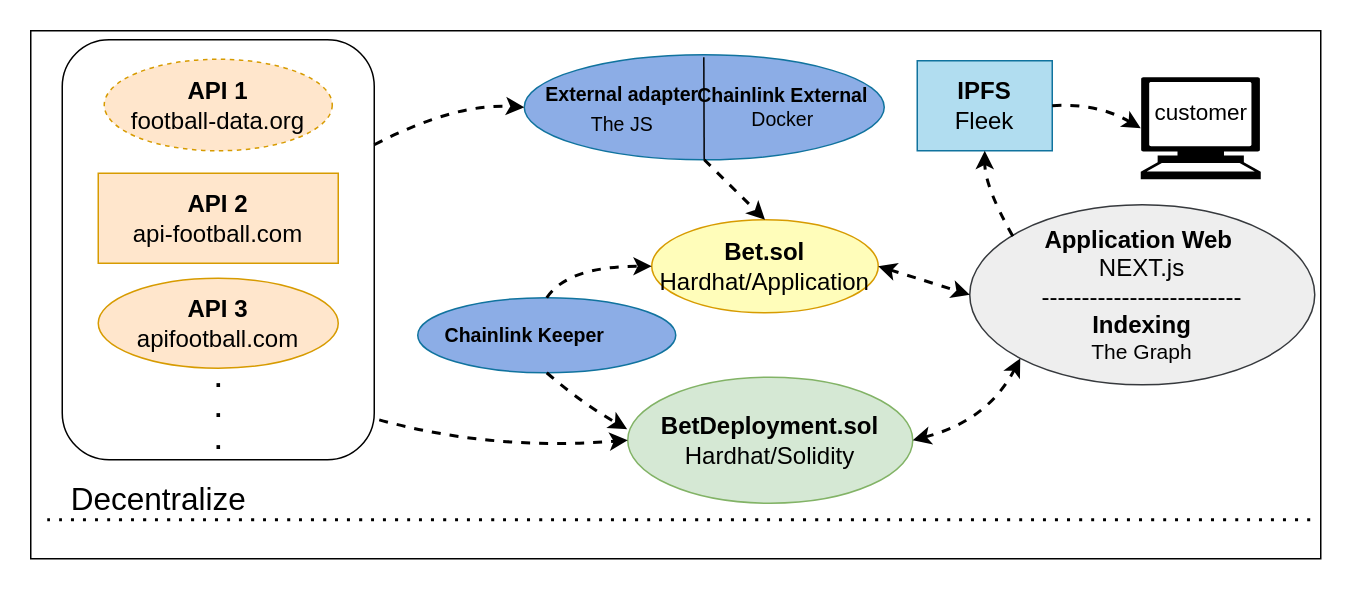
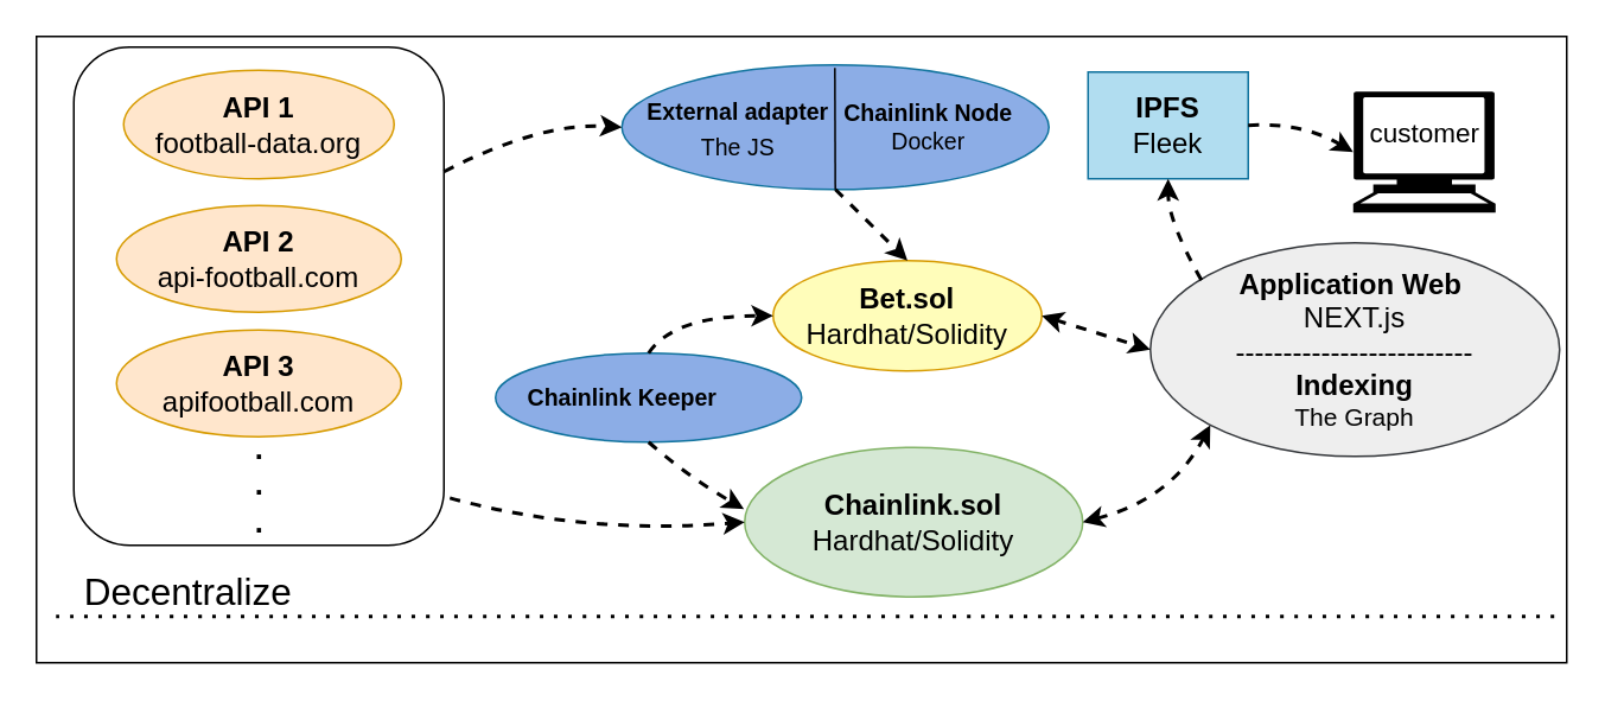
  <mxCell id="0" />
  <mxCell id="1" parent="0" />
  <mxCell id="2" value="&lt;font style=&quot;font-size: 13px;&quot;&gt;&amp;nbsp; &amp;nbsp; &amp;nbsp; &amp;nbsp; &amp;nbsp; &amp;nbsp; &amp;nbsp; &amp;nbsp; &amp;nbsp; &amp;nbsp; &amp;nbsp; &amp;nbsp; &amp;nbsp; &amp;nbsp; &amp;nbsp; &amp;nbsp;&amp;nbsp;&lt;/font&gt;" style="ellipse;whiteSpace=wrap;html=1;fillColor=#8CADE6;strokeColor=#10739e;rounded=0;" parent="1" vertex="1"><mxGeometry x="349" y="36" width="240" height="70" as="geometry" /></mxCell>
  <mxCell id="3" value="&lt;font style=&quot;font-size: 16px;&quot;&gt;&lt;b&gt;IPFS&lt;/b&gt;&lt;br&gt;Fleek&lt;/font&gt;" style="whiteSpace=wrap;html=1;fillColor=#b1ddf0;strokeColor=#10739e;rounded=0;" parent="1" vertex="1"><mxGeometry x="611" y="40" width="90" height="60" as="geometry" /></mxCell>
  <mxCell id="4" value="&lt;font style=&quot;&quot;&gt;&lt;b style=&quot;font-size: 16px;&quot;&gt;Application Web&amp;nbsp;&lt;br&gt;&lt;/b&gt;&lt;span style=&quot;font-size: 16px;&quot;&gt;NEXT.js&lt;/span&gt;&lt;br&gt;&lt;span style=&quot;font-size: 16px;&quot;&gt;-------------------------&lt;/span&gt;&lt;br&gt;&lt;b style=&quot;font-size: 16px;&quot;&gt;Indexing&lt;br&gt;&lt;/b&gt;&lt;font style=&quot;font-size: 14px;&quot;&gt;The Graph&lt;/font&gt;&lt;br&gt;&lt;/font&gt;" style="ellipse;whiteSpace=wrap;html=1;fillColor=#eeeeee;strokeColor=#36393d;rounded=0;" parent="1" vertex="1"><mxGeometry x="646" y="136" width="230" height="120" as="geometry" /></mxCell>
- <mxCell id="5" value="&lt;span style=&quot;font-size: 16px;&quot;&gt;&lt;b&gt;API 1&lt;br&gt;&lt;/b&gt;football-data.org&lt;br&gt;&lt;/span&gt;" style="ellipse;whiteSpace=wrap;html=1;fillColor=#ffe6cc;strokeColor=#d79b00;rounded=0;dashed=1;" parent="1" vertex="1"><mxGeometry x="69" y="39" width="152" height="61" as="geometry" /></mxCell>
- <mxCell id="6" value="&lt;font style=&quot;font-size: 16px;&quot;&gt;&lt;b&gt;Bet.sol&lt;br&gt;&lt;/b&gt;Hardhat/Application&lt;/font&gt;" style="ellipse;whiteSpace=wrap;html=1;fillColor=#FFFDBA;strokeColor=#d79b00;rounded=0;" parent="1" vertex="1"><mxGeometry x="434" y="146" width="151" height="62" as="geometry" /></mxCell>
+ <mxCell id="5" value="&lt;span style=&quot;font-size: 16px;&quot;&gt;&lt;b&gt;API 1&lt;br&gt;&lt;/b&gt;football-data.org&lt;br&gt;&lt;/span&gt;" style="ellipse;whiteSpace=wrap;html=1;fillColor=#ffe6cc;strokeColor=#d79b00;rounded=0;" parent="1" vertex="1"><mxGeometry x="69" y="39" width="152" height="61" as="geometry" /></mxCell>
+ <mxCell id="6" value="&lt;font style=&quot;font-size: 16px;&quot;&gt;&lt;b&gt;Bet.sol&lt;br&gt;&lt;/b&gt;Hardhat/Solidity&lt;/font&gt;" style="ellipse;whiteSpace=wrap;html=1;fillColor=#FFFDBA;strokeColor=#d79b00;rounded=0;" parent="1" vertex="1"><mxGeometry x="434" y="146" width="151" height="62" as="geometry" /></mxCell>
  <mxCell id="7" value="" style="endArrow=none;html=1;rounded=0;fontSize=16;exitX=0.374;exitY=0.99;exitDx=0;exitDy=0;exitPerimeter=0;entryX=0.373;entryY=0.013;entryDx=0;entryDy=0;entryPerimeter=0;curved=1;" parent="1" edge="1"><mxGeometry width="50" height="50" relative="1" as="geometry"><mxPoint x="468.95" y="106" as="sourcePoint" /><mxPoint x="468.71" y="37.61" as="targetPoint" /></mxGeometry></mxCell>
  <mxCell id="8" value="&lt;font style=&quot;font-size: 13px;&quot;&gt;&lt;b&gt;External adapter&lt;br&gt;&lt;/b&gt;The JS&lt;br&gt;&lt;/font&gt;" style="text;html=1;align=center;verticalAlign=middle;resizable=0;points=[];autosize=1;strokeColor=none;fillColor=none;fontSize=16;rounded=0;" parent="1" vertex="1"><mxGeometry x="349" y="46" width="130" height="50" as="geometry" /></mxCell>
- <mxCell id="9" value="&lt;span style=&quot;&quot;&gt;&lt;b&gt;Chainlink External&lt;br&gt;&lt;/b&gt;&lt;/span&gt;&lt;span style=&quot;&quot;&gt;Docker&lt;/span&gt;" style="text;html=1;align=center;verticalAlign=middle;resizable=0;points=[];autosize=1;strokeColor=none;fillColor=none;fontSize=13;rounded=0;" parent="1" vertex="1"><mxGeometry x="461" y="51" width="120" height="40" as="geometry" /></mxCell>
- <mxCell id="10" value="&lt;span style=&quot;font-size: 16px;&quot;&gt;&lt;b&gt;BetDeployment.sol&lt;/b&gt;&lt;br&gt;Hardhat/Solidity&lt;br&gt;&lt;/span&gt;" style="ellipse;whiteSpace=wrap;html=1;fillColor=#d5e8d4;strokeColor=#82b366;rounded=0;" parent="1" vertex="1"><mxGeometry x="418" y="251" width="190" height="84" as="geometry" /></mxCell>
+ <mxCell id="9" value="&lt;span style=&quot;&quot;&gt;&lt;b&gt;Chainlink Node&lt;br&gt;&lt;/b&gt;&lt;/span&gt;&lt;span style=&quot;&quot;&gt;Docker&lt;/span&gt;" style="text;html=1;align=center;verticalAlign=middle;resizable=0;points=[];autosize=1;strokeColor=none;fillColor=none;fontSize=13;rounded=0;" parent="1" vertex="1"><mxGeometry x="461" y="51" width="120" height="40" as="geometry" /></mxCell>
+ <mxCell id="10" value="&lt;span style=&quot;font-size: 16px;&quot;&gt;&lt;b&gt;Chainlink.sol&lt;/b&gt;&lt;br&gt;Hardhat/Solidity&lt;br&gt;&lt;/span&gt;" style="ellipse;whiteSpace=wrap;html=1;fillColor=#d5e8d4;strokeColor=#82b366;rounded=0;" parent="1" vertex="1"><mxGeometry x="418" y="251" width="190" height="84" as="geometry" /></mxCell>
  <mxCell id="11" value="" style="endArrow=classic;html=1;rounded=0;fontSize=16;exitX=1;exitY=0.5;exitDx=0;exitDy=0;entryX=0;entryY=0.5;entryDx=0;entryDy=0;dashed=1;startArrow=classic;startFill=1;strokeWidth=2;curved=1;" parent="1" source="6" target="4" edge="1"><mxGeometry width="50" height="50" relative="1" as="geometry"><mxPoint x="750" y="246" as="sourcePoint" /><mxPoint x="800" y="196" as="targetPoint" /><Array as="points" /></mxGeometry></mxCell>
  <mxCell id="12" value="" style="endArrow=classic;html=1;rounded=0;fontSize=16;exitX=0.5;exitY=1;exitDx=0;exitDy=0;entryX=0.5;entryY=0;entryDx=0;entryDy=0;dashed=1;startArrow=none;startFill=0;strokeWidth=2;curved=1;" parent="1" source="2" target="6" edge="1"><mxGeometry width="50" height="50" relative="1" as="geometry"><mxPoint x="468.62" y="126" as="sourcePoint" /><mxPoint x="468.62" y="216" as="targetPoint" /><Array as="points" /></mxGeometry></mxCell>
  <mxCell id="13" value="" style="endArrow=classic;html=1;rounded=0;fontSize=16;entryX=0.5;entryY=1;entryDx=0;entryDy=0;dashed=1;startArrow=none;startFill=0;strokeWidth=2;curved=1;exitX=0.125;exitY=0.175;exitDx=0;exitDy=0;exitPerimeter=0;" parent="1" source="4" target="3" edge="1"><mxGeometry width="50" height="50" relative="1" as="geometry"><mxPoint x="667" y="140" as="sourcePoint" /><mxPoint x="798.997" y="129.787" as="targetPoint" /><Array as="points"><mxPoint x="656" y="124" /></Array></mxGeometry></mxCell>
  <mxCell id="14" value="" style="endArrow=classic;html=1;rounded=0;fontSize=16;dashed=1;startArrow=none;startFill=0;strokeWidth=2;curved=1;entryX=0;entryY=0.5;entryDx=0;entryDy=0;exitX=1;exitY=0.25;exitDx=0;exitDy=0;" parent="1" source="22" target="2" edge="1"><mxGeometry width="50" height="50" relative="1" as="geometry"><mxPoint x="271" y="80" as="sourcePoint" /><mxPoint x="379" y="116" as="targetPoint" /><Array as="points"><mxPoint x="303" y="68" /></Array></mxGeometry></mxCell>
  <mxCell id="15" value="" style="endArrow=classic;html=1;rounded=0;fontSize=16;entryX=0;entryY=0.5;entryDx=0;entryDy=0;dashed=1;startArrow=none;startFill=0;strokeWidth=2;curved=1;exitX=1.016;exitY=0.905;exitDx=0;exitDy=0;exitPerimeter=0;" parent="1" source="22" target="10" edge="1"><mxGeometry width="50" height="50" relative="1" as="geometry"><mxPoint x="255" y="276" as="sourcePoint" /><mxPoint x="549" y="286.002" as="targetPoint" /><Array as="points"><mxPoint x="327" y="300" /></Array></mxGeometry></mxCell>
  <mxCell id="16" value="" style="endArrow=none;dashed=1;html=1;dashPattern=1 3;strokeWidth=2;rounded=0;fontSize=12;startSize=14;endSize=14;curved=1;" parent="1" edge="1"><mxGeometry width="50" height="50" relative="1" as="geometry"><mxPoint x="31" y="346" as="sourcePoint" /><mxPoint x="875" y="346" as="targetPoint" /></mxGeometry></mxCell>
  <mxCell id="17" value="&lt;font style=&quot;font-size: 21px;&quot;&gt;Decentralize&lt;/font&gt;" style="text;html=1;align=center;verticalAlign=middle;resizable=0;points=[];autosize=1;strokeColor=none;fillColor=none;fontSize=16;" parent="1" vertex="1"><mxGeometry x="35" y="312" width="140" height="40" as="geometry" /></mxCell>
  <mxCell id="18" value="" style="endArrow=classic;html=1;rounded=0;fontSize=16;exitX=1;exitY=0.5;exitDx=0;exitDy=0;dashed=1;startArrow=none;startFill=0;strokeWidth=2;curved=1;entryX=0;entryY=0.5;entryDx=0;entryDy=0;entryPerimeter=0;" parent="1" source="3" edge="1" target="19"><mxGeometry width="50" height="50" relative="1" as="geometry"><mxPoint x="729" y="56" as="sourcePoint" /><mxPoint x="809" y="56" as="targetPoint" /><Array as="points"><mxPoint x="731" y="68" /></Array></mxGeometry></mxCell>
  <mxCell id="19" value="" style="shape=mxgraph.signs.tech.computer;html=1;pointerEvents=1;fillColor=#000000;strokeColor=none;verticalLabelPosition=bottom;verticalAlign=top;align=center;" parent="1" vertex="1"><mxGeometry x="760" y="51" width="80" height="68" as="geometry" /></mxCell>
  <mxCell id="20" value="&lt;font style=&quot;font-size: 15px;&quot;&gt;customer&lt;/font&gt;" style="text;html=1;align=center;verticalAlign=middle;resizable=0;points=[];autosize=1;strokeColor=none;fillColor=none;" parent="1" vertex="1"><mxGeometry x="755" y="59" width="90" height="30" as="geometry" /></mxCell>
  <mxCell id="21" value="" style="rounded=0;whiteSpace=wrap;html=1;fillColor=none;" parent="1" vertex="1"><mxGeometry x="20" y="20" width="860" height="352" as="geometry" /></mxCell>
  <mxCell id="22" value="" style="rounded=1;whiteSpace=wrap;html=1;fillColor=none;" parent="1" vertex="1"><mxGeometry x="41" y="26" width="208" height="280" as="geometry" /></mxCell>
- <mxCell id="23" value="&lt;span style=&quot;font-size: 16px;&quot;&gt;&lt;b&gt;API 2&lt;br&gt;&lt;/b&gt;api-football.com&lt;br&gt;&lt;/span&gt;" style="whiteSpace=wrap;html=1;fillColor=#ffe6cc;strokeColor=#d79b00;rounded=0;" parent="1" vertex="1"><mxGeometry x="65" y="115" width="160" height="60" as="geometry" /></mxCell>
+ <mxCell id="23" value="&lt;span style=&quot;font-size: 16px;&quot;&gt;&lt;b&gt;API 2&lt;br&gt;&lt;/b&gt;api-football.com&lt;br&gt;&lt;/span&gt;" style="ellipse;whiteSpace=wrap;html=1;fillColor=#ffe6cc;strokeColor=#d79b00;rounded=0;" parent="1" vertex="1"><mxGeometry x="65" y="115" width="160" height="60" as="geometry" /></mxCell>
  <mxCell id="24" value="&lt;span style=&quot;font-size: 16px;&quot;&gt;&lt;b&gt;API 3&lt;br&gt;&lt;/b&gt;apifootball.com&lt;br&gt;&lt;/span&gt;" style="ellipse;whiteSpace=wrap;html=1;fillColor=#ffe6cc;strokeColor=#d79b00;rounded=0;" parent="1" vertex="1"><mxGeometry x="65" y="185" width="160" height="60" as="geometry" /></mxCell>
  <mxCell id="25" value="&lt;b style=&quot;font-size: 17px;&quot;&gt;.&lt;br&gt;.&lt;br&gt;.&lt;/b&gt;" style="text;html=1;align=center;verticalAlign=middle;resizable=0;points=[];autosize=1;strokeColor=none;fillColor=none;" parent="1" vertex="1"><mxGeometry x="131" y="235" width="28" height="76" as="geometry" /></mxCell>
  <mxCell id="26" value="&lt;font style=&quot;font-size: 13px;&quot;&gt;&amp;nbsp; &amp;nbsp; &amp;nbsp; &amp;nbsp; &amp;nbsp; &amp;nbsp; &amp;nbsp; &amp;nbsp; &amp;nbsp; &amp;nbsp; &amp;nbsp; &amp;nbsp; &amp;nbsp; &amp;nbsp; &amp;nbsp; &amp;nbsp;&amp;nbsp;&lt;/font&gt;" style="ellipse;whiteSpace=wrap;html=1;fillColor=#8CADE6;strokeColor=#10739e;rounded=0;" vertex="1" parent="1"><mxGeometry x="278" y="198" width="172" height="50" as="geometry" /></mxCell>
  <mxCell id="27" value="&lt;font style=&quot;font-size: 13px;&quot;&gt;&lt;b&gt;Chainlink Keeper&lt;/b&gt;&lt;br&gt;&lt;/font&gt;" style="text;html=1;align=center;verticalAlign=middle;resizable=0;points=[];autosize=1;strokeColor=none;fillColor=none;fontSize=16;rounded=0;" vertex="1" parent="1"><mxGeometry x="285" y="206" width="128" height="32" as="geometry" /></mxCell>
  <mxCell id="28" value="" style="endArrow=classic;html=1;rounded=0;fontSize=16;exitX=0.5;exitY=1;exitDx=0;exitDy=0;dashed=1;startArrow=none;startFill=0;strokeWidth=2;curved=1;entryX=-0.002;entryY=0.412;entryDx=0;entryDy=0;entryPerimeter=0;" edge="1" parent="1" source="26" target="10"><mxGeometry width="50" height="50" relative="1" as="geometry"><mxPoint x="341" y="264" as="sourcePoint" /><mxPoint x="450" y="224" as="targetPoint" /><Array as="points"><mxPoint x="387" y="268" /></Array></mxGeometry></mxCell>
  <mxCell id="29" value="" style="endArrow=classic;html=1;rounded=0;fontSize=16;exitX=0.5;exitY=0;exitDx=0;exitDy=0;dashed=1;startArrow=none;startFill=0;strokeWidth=2;curved=1;entryX=0;entryY=0.5;entryDx=0;entryDy=0;" edge="1" parent="1" source="26" target="6"><mxGeometry width="50" height="50" relative="1" as="geometry"><mxPoint x="354" y="148" as="sourcePoint" /><mxPoint x="435.509" y="163.442" as="targetPoint" /><Array as="points"><mxPoint x="378" y="177" /></Array></mxGeometry></mxCell>
  <mxCell id="30" value="" style="endArrow=classic;html=1;rounded=0;fontSize=16;exitX=1;exitY=0.5;exitDx=0;exitDy=0;dashed=1;startArrow=classic;startFill=1;strokeWidth=2;curved=1;entryX=0;entryY=1;entryDx=0;entryDy=0;" edge="1" parent="1" source="10" target="4"><mxGeometry width="50" height="50" relative="1" as="geometry"><mxPoint x="618" y="319" as="sourcePoint" /><mxPoint x="721" y="292" as="targetPoint" /><Array as="points"><mxPoint x="658" y="280" /></Array></mxGeometry></mxCell>
